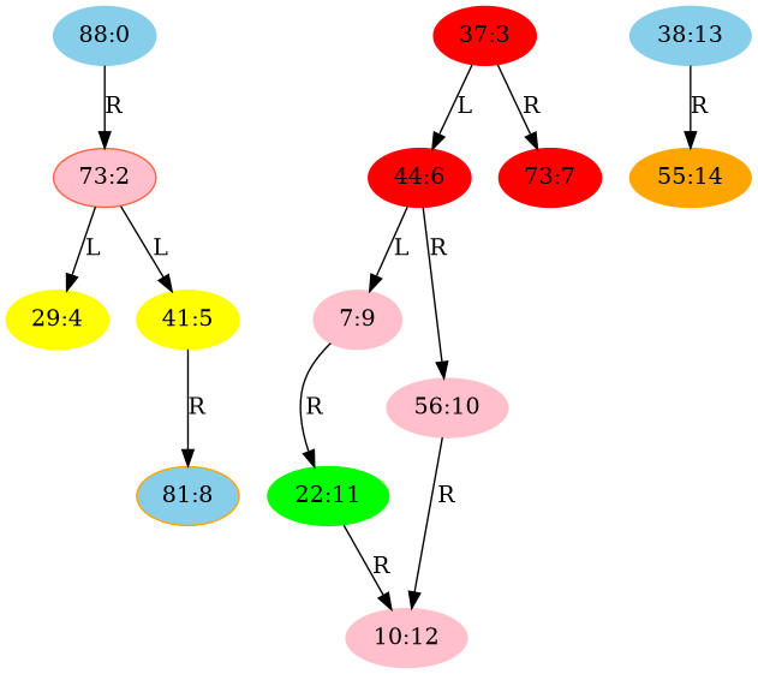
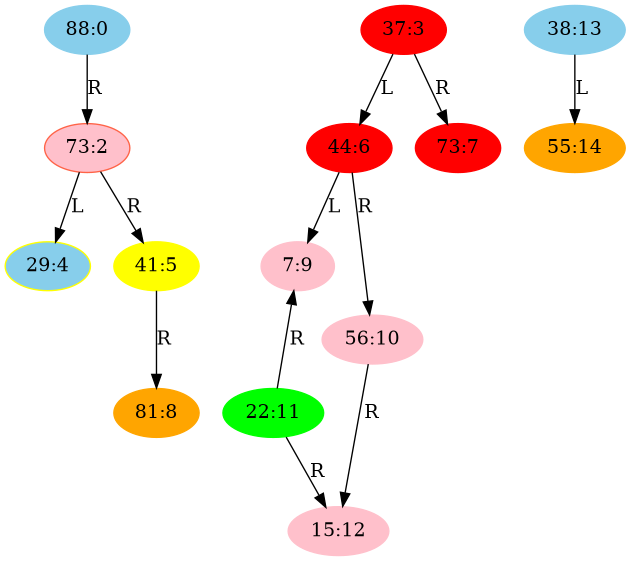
  digraph {
    node [color=red style=filled]
    n1 [color=skyblue label="88:0"]
    n2 [color=tomato fillcolor=pink label="73:2"]
-   n3 [color=yellow label="29:4"]
+   n3 [color=yellow label="29:4" fillcolor=skyblue]
    n4 [color=yellow label="41:5"]
    n5 [label="37:3"]
    n6 [label="44:6"]
    n7 [label="73:7"]
    n8 [color=pink label="7:9"]
    n9 [color=pink label="56:10"]
    n10 [color=green label="22:11"]
-   n11 [color=pink label="10:12"]
+   n11 [color=pink label="15:12"]
    n12 [color=skyblue label="38:13"]
    n13 [color=orange label="55:14"]
-   n14 [color=orange label="81:8" fillcolor=skyblue]
+   n14 [color=orange label="81:8"]
    n1 -> n2 [label=R]
    n2 -> n3 [label=L]
-   n2 -> n4 [label=L]
+   n2 -> n4 [label=R]
    n4 -> n14 [label=R]
    n5 -> n6 [label=L]
    n5 -> n7 [label=R]
    n6 -> n8 [label=L]
    n6 -> n9 [label=R]
-   n8 -> n10 [label=R]
+   n10 -> n8 [label=R]
    n9 -> n11 [label=R]
    n10 -> n11 [label=R]
-   n12 -> n13 [label=R]
+   n12 -> n13 [label=L]
  }
